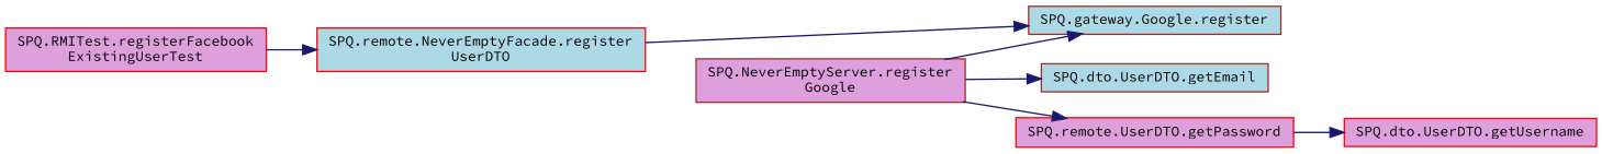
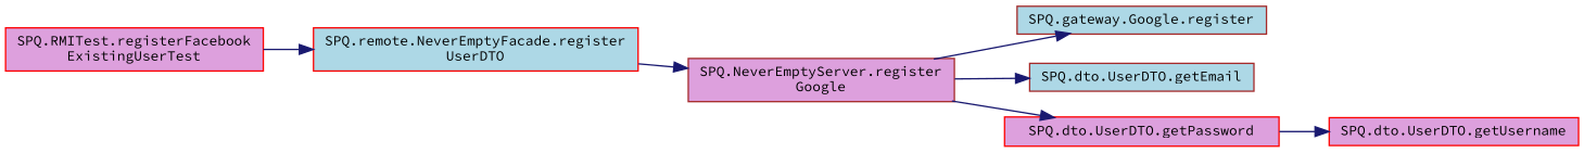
  digraph {
    fontname="Source Code Pro"
    rankdir=LR
    node [color=red fillcolor=plum fontname="Source Code Pro" fontsize=10 shape=record style=filled]
    edge [color=midnightblue fontname="Source Code Pro" fontsize=10 labelfontname=Helvetica labelfontsize=10 style=solid]
    n1 [fontcolor=black height=0.2 label="SPQ.RMITest.registerFacebook\lExistingUserTest" width=0.4]
    n2 [fillcolor=lightblue height=0.2 label="SPQ.remote.NeverEmptyFacade.register\lUserDTO" width=0.4]
    n3 [color=brown height=0.2 label="SPQ.NeverEmptyServer.register\lGoogle" width=0.4]
    n4 [color=brown fillcolor=lightblue height=0.2 label="SPQ.gateway.Google.register" width=0.4]
    n5 [color=brown fillcolor=lightblue height=0.2 label="SPQ.dto.UserDTO.getEmail" width=0.4]
-   n6 [height=0.2 label="SPQ.remote.UserDTO.getPassword" width=0.4]
+   n6 [height=0.2 label="SPQ.dto.UserDTO.getPassword" width=0.4]
    n7 [height=0.2 label="SPQ.dto.UserDTO.getUsername" width=0.4]
    n1 -> n2
-   n2 -> n4
+   n2 -> n3
    n3 -> n4
    n3 -> n5
    n3 -> n6
    n6 -> n7
  }
